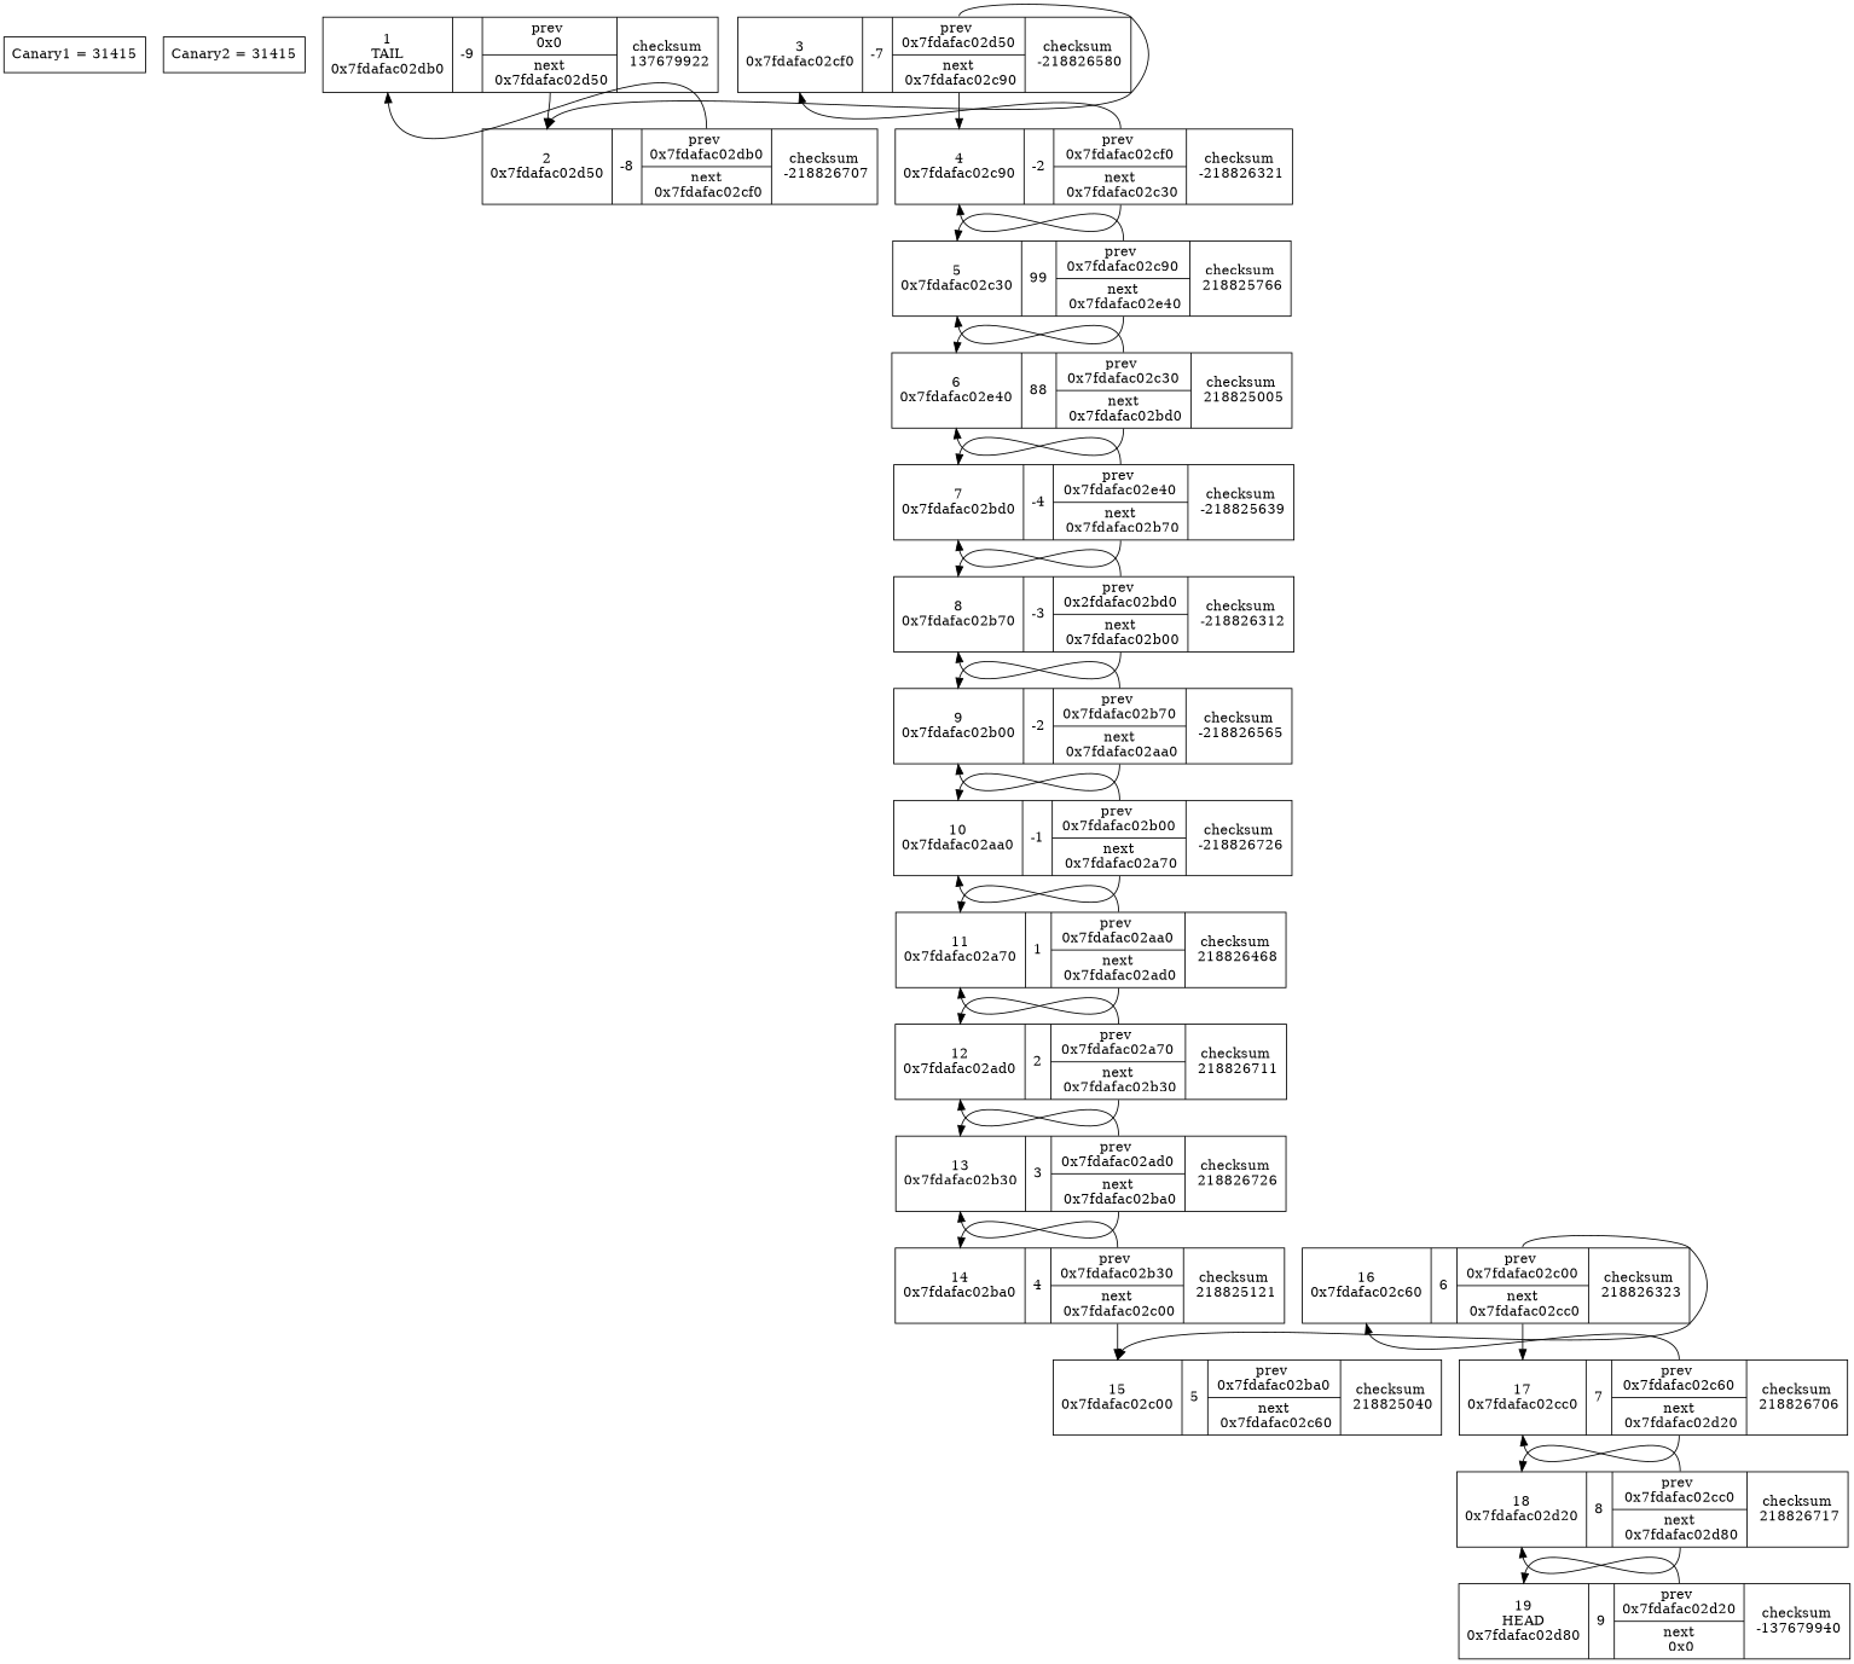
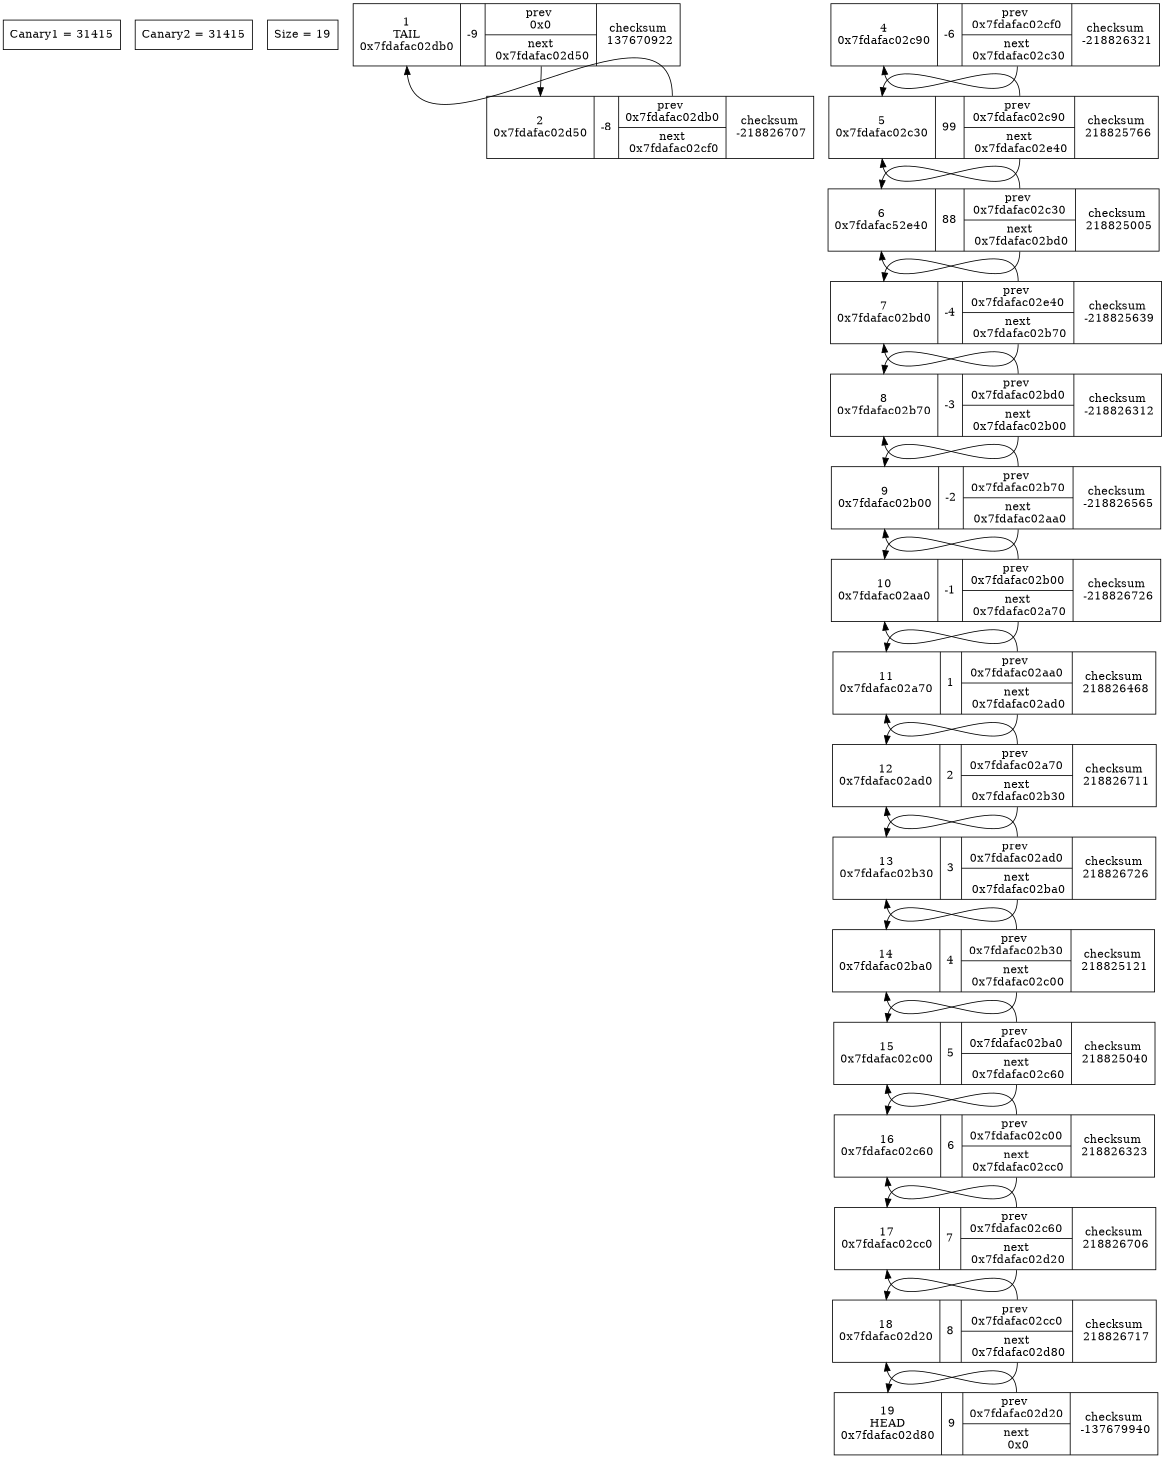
  digraph {
    rankdir=TB
    node [color=black fontsize=14 shape=record]
    edge [color=black headport=ptr tailport=prev]
    n1 [label="Canary1 = 31415" shape=box]
    n2 [label="Canary2 = 31415" shape=box]
-   n4 [label="<ptr>1\nTAIL\n0x7fdafac02db0 | -9 | {<prev> prev \n0x0\n| <next> next\n 0x7fdafac02d50} | checksum\n 137679922} "]
+   n3 [label="Size = 19" shape=box]
+   n4 [label="<ptr>1\nTAIL\n0x7fdafac02db0 | -9 | {<prev> prev \n0x0\n| <next> next\n 0x7fdafac02d50} | checksum\n 137670922} "]
    n5 [label="<ptr>2\n0x7fdafac02d50 | -8 | {<prev> prev \n0x7fdafac02db0\n| <next> next\n 0x7fdafac02cf0} | checksum\n -218826707} "]
-   n6 [label="<ptr>3\n0x7fdafac02cf0 | -7 | {<prev> prev \n0x7fdafac02d50\n| <next> next\n 0x7fdafac02c90} | checksum\n -218826580} "]
-   n7 [label="<ptr>4\n0x7fdafac02c90 | -2 | {<prev> prev \n0x7fdafac02cf0\n| <next> next\n 0x7fdafac02c30} | checksum\n -218826321} "]
+   n7 [label="<ptr>4\n0x7fdafac02c90 | -6 | {<prev> prev \n0x7fdafac02cf0\n| <next> next\n 0x7fdafac02c30} | checksum\n -218826321} "]
    n8 [label="<ptr>5\n0x7fdafac02c30 | 99 | {<prev> prev \n0x7fdafac02c90\n| <next> next\n 0x7fdafac02e40} | checksum\n 218825766} "]
-   n9 [label="<ptr>6\n0x7fdafac02e40 | 88 | {<prev> prev \n0x7fdafac02c30\n| <next> next\n 0x7fdafac02bd0} | checksum\n 218825005} "]
+   n9 [label="<ptr>6\n0x7fdafac52e40 | 88 | {<prev> prev \n0x7fdafac02c30\n| <next> next\n 0x7fdafac02bd0} | checksum\n 218825005} "]
    n10 [label="<ptr>7\n0x7fdafac02bd0 | -4 | {<prev> prev \n0x7fdafac02e40\n| <next> next\n 0x7fdafac02b70} | checksum\n -218825639} "]
-   n11 [label="<ptr>8\n0x7fdafac02b70 | -3 | {<prev> prev \n0x2fdafac02bd0\n| <next> next\n 0x7fdafac02b00} | checksum\n -218826312} "]
+   n11 [label="<ptr>8\n0x7fdafac02b70 | -3 | {<prev> prev \n0x7fdafac02bd0\n| <next> next\n 0x7fdafac02b00} | checksum\n -218826312} "]
    n12 [label="<ptr>9\n0x7fdafac02b00 | -2 | {<prev> prev \n0x7fdafac02b70\n| <next> next\n 0x7fdafac02aa0} | checksum\n -218826565} "]
    n13 [label="<ptr>10\n0x7fdafac02aa0 | -1 | {<prev> prev \n0x7fdafac02b00\n| <next> next\n 0x7fdafac02a70} | checksum\n -218826726} "]
    n14 [label="<ptr>11\n0x7fdafac02a70 | 1 | {<prev> prev \n0x7fdafac02aa0\n| <next> next\n 0x7fdafac02ad0} | checksum\n 218826468} "]
    n15 [label="<ptr>12\n0x7fdafac02ad0 | 2 | {<prev> prev \n0x7fdafac02a70\n| <next> next\n 0x7fdafac02b30} | checksum\n 218826711} "]
    n16 [label="<ptr>13\n0x7fdafac02b30 | 3 | {<prev> prev \n0x7fdafac02ad0\n| <next> next\n 0x7fdafac02ba0} | checksum\n 218826726} "]
    n17 [label="<ptr>14\n0x7fdafac02ba0 | 4 | {<prev> prev \n0x7fdafac02b30\n| <next> next\n 0x7fdafac02c00} | checksum\n 218825121} "]
    n18 [label="<ptr>15\n0x7fdafac02c00 | 5 | {<prev> prev \n0x7fdafac02ba0\n| <next> next\n 0x7fdafac02c60} | checksum\n 218825040} "]
    n19 [label="<ptr>16\n0x7fdafac02c60 | 6 | {<prev> prev \n0x7fdafac02c00\n| <next> next\n 0x7fdafac02cc0} | checksum\n 218826323} "]
    n20 [label="<ptr>17\n0x7fdafac02cc0 | 7 | {<prev> prev \n0x7fdafac02c60\n| <next> next\n 0x7fdafac02d20} | checksum\n 218826706} "]
    n21 [label="<ptr>18\n0x7fdafac02d20 | 8 | {<prev> prev \n0x7fdafac02cc0\n| <next> next\n 0x7fdafac02d80} | checksum\n 218826717} "]
    n22 [label="<ptr>19\nHEAD\n0x7fdafac02d80 | 9 | {<prev> prev \n0x7fdafac02d20\n| <next> next\n 0x0} | checksum\n -137679940} "]
    n4 -> n5 [tailport=next]
    n5 -> n4
-   n6 -> n5
-   n6 -> n7 [tailport=next]
-   n7 -> n6
    n7 -> n8 [tailport=next]
    n8 -> n7
    n8 -> n9 [tailport=next]
    n9 -> n8
    n9 -> n10 [tailport=next]
    n10 -> n9
    n10 -> n11 [tailport=next]
    n11 -> n10
    n11 -> n12 [tailport=next]
    n12 -> n11
    n12 -> n13 [tailport=next]
    n13 -> n12
    n13 -> n14 [tailport=next]
    n14 -> n13
    n14 -> n15 [tailport=next]
    n15 -> n14
    n15 -> n16 [tailport=next]
    n16 -> n15
    n16 -> n17 [tailport=next]
    n17 -> n16
    n17 -> n18 [tailport=next]
+   n18 -> n17
+   n18 -> n19 [tailport=next]
    n19 -> n18
    n19 -> n20 [tailport=next]
    n20 -> n19
    n20 -> n21 [tailport=next]
    n21 -> n20
    n21 -> n22 [tailport=next]
    n22 -> n21
  }
